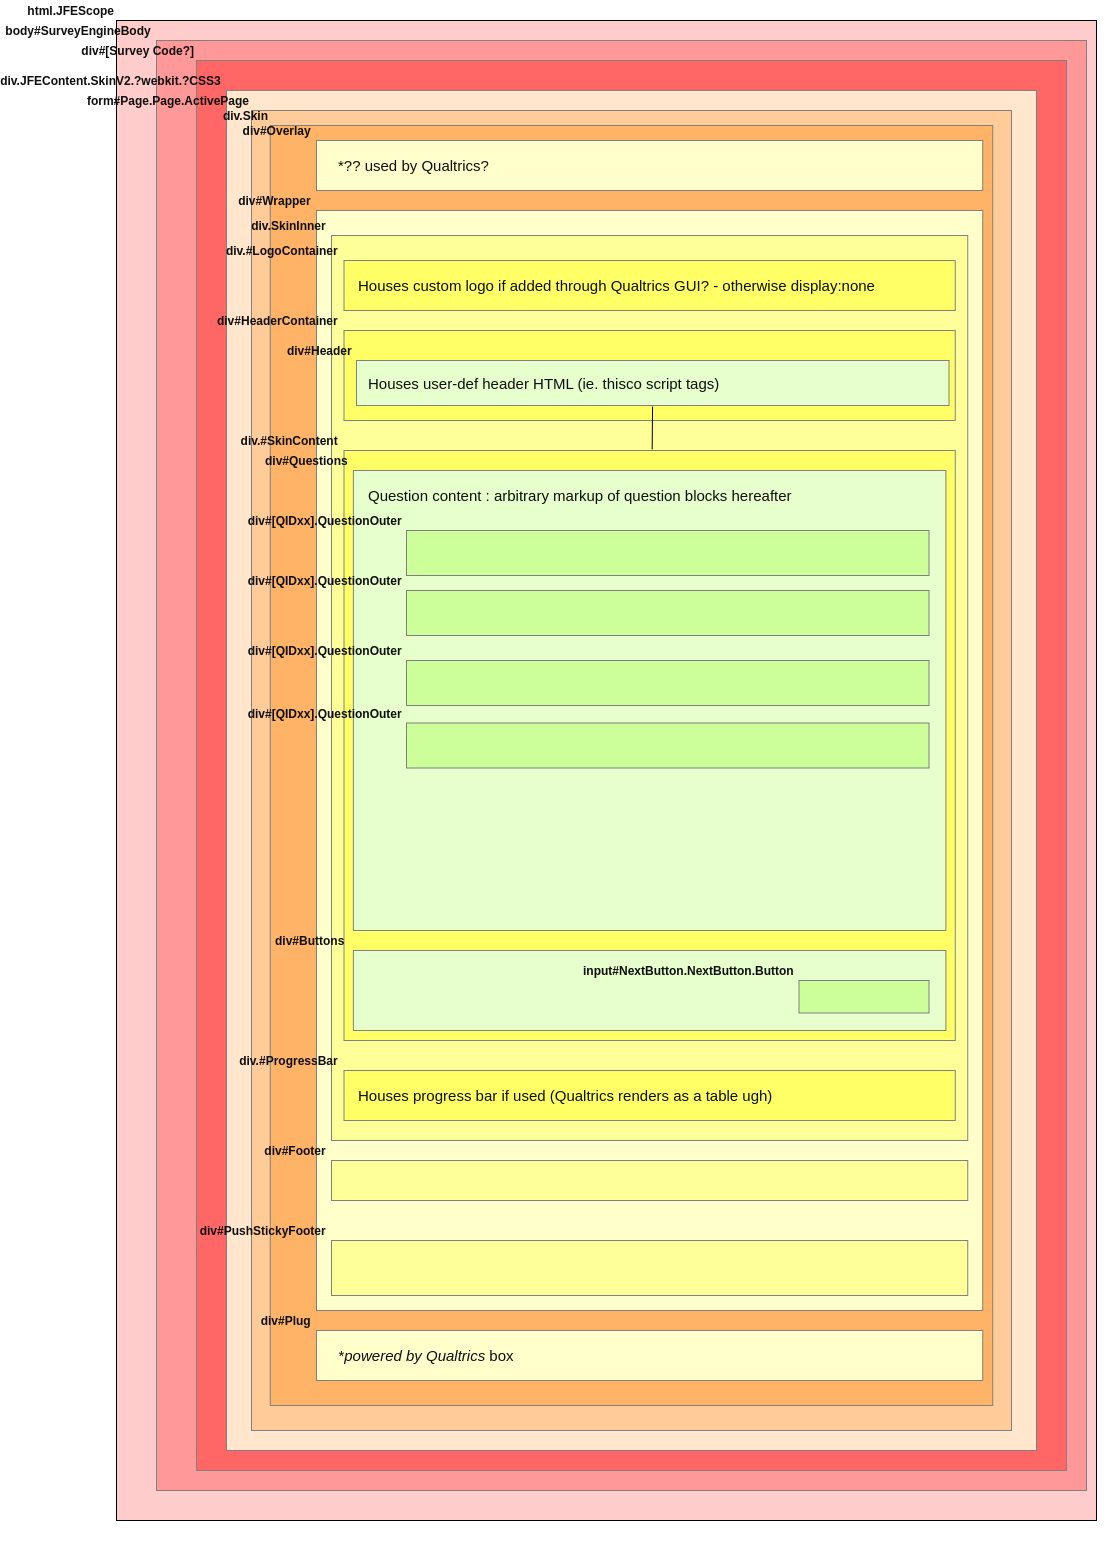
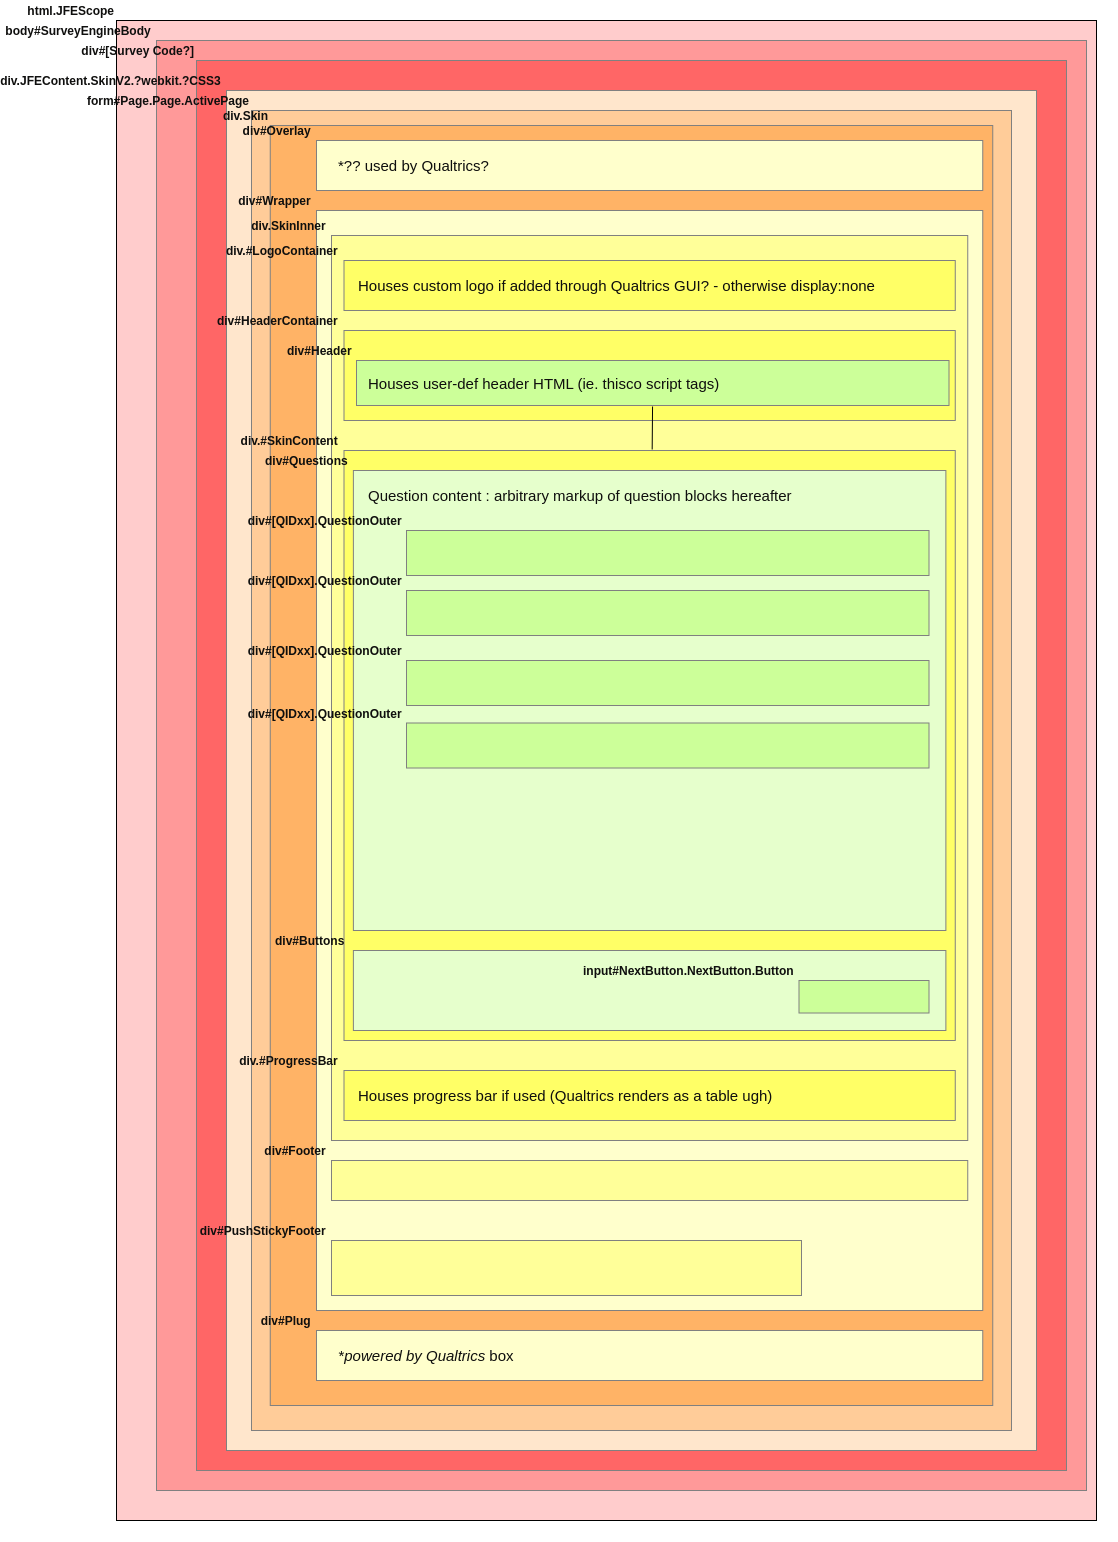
  <mxCell id="0" />
  <mxCell id="1" parent="0" />
  <mxCell id="2" value="&lt;b&gt;html.JFEScope&lt;/b&gt;" style="whiteSpace=wrap;html=1;fontColor=#0F0F0E;fillColor=#FFCCCC;labelPosition=left;verticalLabelPosition=top;align=right;verticalAlign=bottom;" vertex="1" parent="1"><mxGeometry x="20" y="20" width="980" height="1500" as="geometry" /></mxCell>
  <mxCell id="3" value="&lt;b&gt;body#SurveyEngineBody&amp;nbsp;&lt;/b&gt;" style="whiteSpace=wrap;html=1;fontColor=#0F0F0E;fillColor=#FF9999;labelPosition=left;verticalLabelPosition=top;align=right;verticalAlign=bottom;perimeterSpacing=1;strokeColor=#808080;" vertex="1" parent="1"><mxGeometry x="60" y="40" width="930" height="1450" as="geometry" /></mxCell>
  <mxCell id="4" value="&lt;b&gt;div#[Survey Code?]&lt;/b&gt;" style="whiteSpace=wrap;html=1;fontColor=#0F0F0E;fillColor=#FF6666;labelPosition=left;verticalLabelPosition=top;align=right;verticalAlign=bottom;perimeterSpacing=1;strokeColor=#808080;" vertex="1" parent="1"><mxGeometry x="100" y="60" width="870" height="1410" as="geometry" /></mxCell>
  <mxCell id="5" value="&lt;b&gt;div.JFEContent.SkinV2.?webkit.?CSS3&amp;nbsp;&lt;/b&gt;" style="whiteSpace=wrap;html=1;fontColor=#0F0F0E;fillColor=#FFE6CC;labelPosition=left;verticalLabelPosition=top;align=right;verticalAlign=bottom;perimeterSpacing=1;strokeColor=#808080;" vertex="1" parent="1"><mxGeometry x="130" y="90" width="810" height="1360" as="geometry" /></mxCell>
  <mxCell id="6" value="&lt;b&gt;form#Page.Page.ActivePage&lt;/b&gt;" style="whiteSpace=wrap;html=1;fontColor=#0F0F0E;fillColor=#FFCC99;labelPosition=left;verticalLabelPosition=top;align=right;verticalAlign=bottom;perimeterSpacing=1;strokeColor=#808080;" vertex="1" parent="1"><mxGeometry x="155" y="110" width="760" height="1320" as="geometry" /></mxCell>
  <mxCell id="7" value="&lt;b&gt;div.Skin&lt;/b&gt;" style="whiteSpace=wrap;html=1;fontColor=#0F0F0E;fillColor=#FFB366;labelPosition=left;verticalLabelPosition=top;align=right;verticalAlign=bottom;perimeterSpacing=1;strokeColor=#808080;" vertex="1" parent="1"><mxGeometry x="173.75" y="125" width="722.5" height="1280" as="geometry" /></mxCell>
  <mxCell id="8" value="&lt;b&gt;div#Overlay&amp;nbsp;&lt;/b&gt;" style="whiteSpace=wrap;html=1;fontColor=#0F0F0E;fillColor=#FFFFCC;labelPosition=left;verticalLabelPosition=top;align=right;verticalAlign=bottom;perimeterSpacing=1;strokeColor=#808080;" vertex="1" parent="1"><mxGeometry x="220" y="140" width="666.25" height="50" as="geometry" /></mxCell>
  <mxCell id="9" value="&lt;b&gt;div#Wrapper&amp;nbsp;&lt;/b&gt;" style="whiteSpace=wrap;html=1;fontColor=#0F0F0E;fillColor=#FFFFCC;labelPosition=left;verticalLabelPosition=top;align=right;verticalAlign=bottom;perimeterSpacing=1;strokeColor=#808080;" vertex="1" parent="1"><mxGeometry x="220" y="210" width="666.25" height="1100" as="geometry" /></mxCell>
  <mxCell id="10" value="&lt;b&gt;div#Plug&amp;nbsp;&lt;/b&gt;" style="whiteSpace=wrap;html=1;fontColor=#0F0F0E;fillColor=#FFFFCC;labelPosition=left;verticalLabelPosition=top;align=right;verticalAlign=bottom;perimeterSpacing=1;strokeColor=#808080;" vertex="1" parent="1"><mxGeometry x="220" y="1330" width="666.25" height="50" as="geometry" /></mxCell>
  <mxCell id="11" value="*&lt;i&gt;powered by Qualtrics&lt;/i&gt; box" style="text;html=1;strokeColor=none;fillColor=none;align=center;verticalAlign=middle;whiteSpace=wrap;rounded=0;fontSize=15;fontColor=#0F0F0E;" vertex="1" parent="1"><mxGeometry x="150" y="1340" width="360" height="30" as="geometry" /></mxCell>
  <mxCell id="12" value="*?? used by Qualtrics?" style="text;html=1;strokeColor=none;fillColor=none;align=left;verticalAlign=middle;whiteSpace=wrap;rounded=0;fontSize=15;fontColor=#0F0F0E;" vertex="1" parent="1"><mxGeometry x="240" y="150" width="360" height="30" as="geometry" /></mxCell>
  <mxCell id="13" value="&lt;b&gt;div.SkinInner&amp;nbsp;&lt;/b&gt;" style="whiteSpace=wrap;html=1;fontColor=#0F0F0E;fillColor=#FFFF99;labelPosition=left;verticalLabelPosition=top;align=right;verticalAlign=bottom;perimeterSpacing=1;strokeColor=#808080;" vertex="1" parent="1"><mxGeometry x="235" y="235" width="636.25" height="905" as="geometry" /></mxCell>
  <mxCell id="14" value="&lt;b&gt;div#Footer&amp;nbsp;&lt;/b&gt;" style="whiteSpace=wrap;html=1;fontColor=#0F0F0E;fillColor=#FFFF99;labelPosition=left;verticalLabelPosition=top;align=right;verticalAlign=bottom;perimeterSpacing=1;strokeColor=#808080;" vertex="1" parent="1"><mxGeometry x="235" y="1160" width="636.25" height="40" as="geometry" /></mxCell>
- <mxCell id="15" value="&lt;b&gt;div#PushStickyFooter&amp;nbsp;&lt;/b&gt;" style="whiteSpace=wrap;html=1;fontColor=#0F0F0E;fillColor=#FFFF99;labelPosition=left;verticalLabelPosition=top;align=right;verticalAlign=bottom;perimeterSpacing=1;strokeColor=#808080;" vertex="1" parent="1"><mxGeometry x="235" y="1240" width="636.25" height="55" as="geometry" /></mxCell>
+ <mxCell id="15" value="&lt;b&gt;div#PushStickyFooter&amp;nbsp;&lt;/b&gt;" style="whiteSpace=wrap;html=1;fontColor=#0F0F0E;fillColor=#FFFF99;labelPosition=left;verticalLabelPosition=top;align=right;verticalAlign=bottom;perimeterSpacing=1;strokeColor=#808080;" vertex="1" parent="1"><mxGeometry x="235" y="1240" width="470" height="55" as="geometry" /></mxCell>
  <mxCell id="16" value="&lt;b&gt;div.#LogoContainer&amp;nbsp;&lt;/b&gt;" style="whiteSpace=wrap;html=1;fontColor=#0F0F0E;fillColor=#FFFF66;labelPosition=left;verticalLabelPosition=top;align=right;verticalAlign=bottom;perimeterSpacing=1;strokeColor=#808080;" vertex="1" parent="1"><mxGeometry x="247.5" y="260" width="611.25" height="50" as="geometry" /></mxCell>
  <mxCell id="17" value="&lt;b&gt;div#HeaderContainer&amp;nbsp;&lt;/b&gt;" style="whiteSpace=wrap;html=1;fontColor=#0F0F0E;fillColor=#FFFF66;labelPosition=left;verticalLabelPosition=top;align=right;verticalAlign=bottom;perimeterSpacing=1;strokeColor=#808080;" vertex="1" parent="1"><mxGeometry x="247.5" y="330" width="611.25" height="90" as="geometry" /></mxCell>
  <mxCell id="18" value="&lt;b&gt;div.#SkinContent&amp;nbsp;&lt;/b&gt;" style="whiteSpace=wrap;html=1;fontColor=#0F0F0E;fillColor=#FFFF66;labelPosition=left;verticalLabelPosition=top;align=right;verticalAlign=bottom;perimeterSpacing=1;strokeColor=#808080;" vertex="1" parent="1"><mxGeometry x="247.5" y="450" width="611.25" height="590" as="geometry" /></mxCell>
  <mxCell id="19" value="&lt;b&gt;div.#ProgressBar&amp;nbsp;&lt;/b&gt;" style="whiteSpace=wrap;html=1;fontColor=#0F0F0E;fillColor=#FFFF66;labelPosition=left;verticalLabelPosition=top;align=right;verticalAlign=bottom;perimeterSpacing=1;strokeColor=#808080;" vertex="1" parent="1"><mxGeometry x="247.5" y="1070" width="611.25" height="50" as="geometry" /></mxCell>
  <mxCell id="20" value="Houses progress bar if used (Qualtrics renders as a table ugh)" style="text;html=1;strokeColor=none;fillColor=none;align=left;verticalAlign=middle;whiteSpace=wrap;rounded=0;fontSize=15;fontColor=#0F0F0E;" vertex="1" parent="1"><mxGeometry x="260" y="1080" width="510" height="30" as="geometry" /></mxCell>
  <mxCell id="21" value="Houses custom logo if added through Qualtrics GUI? - otherwise display:none" style="text;html=1;strokeColor=none;fillColor=none;align=left;verticalAlign=middle;whiteSpace=wrap;rounded=0;fontSize=15;fontColor=#0F0F0E;" vertex="1" parent="1"><mxGeometry x="260" y="270" width="550" height="30" as="geometry" /></mxCell>
  <mxCell id="22" value="" style="edgeStyle=none;html=1;fontSize=15;fontColor=#0F0F0E;endArrow=none;" edge="1" parent="1" source="23" target="18"><mxGeometry relative="1" as="geometry" /></mxCell>
- <mxCell id="23" value="&lt;b&gt;div#Header&amp;nbsp;&lt;/b&gt;" style="whiteSpace=wrap;html=1;fontColor=#0F0F0E;fillColor=#E6FFCC;labelPosition=left;verticalLabelPosition=top;align=right;verticalAlign=bottom;perimeterSpacing=1;strokeColor=#808080;" vertex="1" parent="1"><mxGeometry x="260" y="360" width="592.5" height="45" as="geometry" /></mxCell>
+ <mxCell id="23" value="&lt;b&gt;div#Header&amp;nbsp;&lt;/b&gt;" style="whiteSpace=wrap;html=1;fontColor=#0F0F0E;fillColor=#ccff99;labelPosition=left;verticalLabelPosition=top;align=right;verticalAlign=bottom;perimeterSpacing=1;strokeColor=#808080;" vertex="1" parent="1"><mxGeometry x="260" y="360" width="592.5" height="45" as="geometry" /></mxCell>
  <mxCell id="24" value="Houses user-def header HTML (ie. thisco script tags)" style="text;html=1;strokeColor=none;fillColor=none;align=left;verticalAlign=middle;whiteSpace=wrap;rounded=0;fontSize=15;fontColor=#0F0F0E;" vertex="1" parent="1"><mxGeometry x="270" y="367.5" width="490" height="30" as="geometry" /></mxCell>
  <mxCell id="25" value="&lt;b&gt;div#Questions&amp;nbsp;&lt;/b&gt;" style="whiteSpace=wrap;html=1;fontColor=#0F0F0E;fillColor=#E6FFCC;labelPosition=left;verticalLabelPosition=top;align=right;verticalAlign=bottom;perimeterSpacing=1;strokeColor=#808080;" vertex="1" parent="1"><mxGeometry x="256.88" y="470" width="592.5" height="460" as="geometry" /></mxCell>
  <mxCell id="26" value="&lt;b&gt;div#Buttons&amp;nbsp;&amp;nbsp;&lt;/b&gt;" style="whiteSpace=wrap;html=1;fontColor=#0F0F0E;fillColor=#E6FFCC;labelPosition=left;verticalLabelPosition=top;align=right;verticalAlign=bottom;perimeterSpacing=1;strokeColor=#808080;" vertex="1" parent="1"><mxGeometry x="256.88" y="950" width="592.5" height="80" as="geometry" /></mxCell>
  <mxCell id="27" value="Question content : arbitrary markup of question blocks hereafter" style="text;html=1;strokeColor=none;fillColor=none;align=left;verticalAlign=middle;whiteSpace=wrap;rounded=0;fontSize=15;fontColor=#0F0F0E;" vertex="1" parent="1"><mxGeometry x="270" y="480" width="470" height="30" as="geometry" /></mxCell>
  <mxCell id="28" value="&lt;b&gt;div#[QIDxx].QuestionOuter&amp;nbsp;&lt;/b&gt;" style="whiteSpace=wrap;html=1;fontColor=#0F0F0E;fillColor=#CCFF99;labelPosition=left;verticalLabelPosition=top;align=right;verticalAlign=bottom;perimeterSpacing=1;strokeColor=#808080;" vertex="1" parent="1"><mxGeometry x="310" y="530" width="522.5" height="45" as="geometry" /></mxCell>
  <mxCell id="29" value="&lt;b&gt;div#[QIDxx].QuestionOuter&amp;nbsp;&lt;/b&gt;" style="whiteSpace=wrap;html=1;fontColor=#0F0F0E;fillColor=#CCFF99;labelPosition=left;verticalLabelPosition=top;align=right;verticalAlign=bottom;perimeterSpacing=1;strokeColor=#808080;" vertex="1" parent="1"><mxGeometry x="310" y="590" width="522.5" height="45" as="geometry" /></mxCell>
  <mxCell id="30" value="&lt;b&gt;div#[QIDxx].QuestionOuter&amp;nbsp;&lt;/b&gt;" style="whiteSpace=wrap;html=1;fontColor=#0F0F0E;fillColor=#CCFF99;labelPosition=left;verticalLabelPosition=top;align=right;verticalAlign=bottom;perimeterSpacing=1;strokeColor=#808080;" vertex="1" parent="1"><mxGeometry x="310" y="660" width="522.5" height="45" as="geometry" /></mxCell>
  <mxCell id="31" value="&lt;b&gt;div#[QIDxx].QuestionOuter&amp;nbsp;&lt;/b&gt;" style="whiteSpace=wrap;html=1;fontColor=#0F0F0E;fillColor=#CCFF99;labelPosition=left;verticalLabelPosition=top;align=right;verticalAlign=bottom;perimeterSpacing=1;strokeColor=#808080;" vertex="1" parent="1"><mxGeometry x="310" y="722.5" width="522.5" height="45" as="geometry" /></mxCell>
  <mxCell id="32" value="&lt;b&gt;input#NextButton.NextButton.Button&amp;nbsp;&lt;/b&gt;" style="whiteSpace=wrap;html=1;fontColor=#0F0F0E;fillColor=#CCFF99;labelPosition=left;verticalLabelPosition=top;align=right;verticalAlign=bottom;perimeterSpacing=1;strokeColor=#808080;" vertex="1" parent="1"><mxGeometry x="702.5" y="980" width="130" height="32.5" as="geometry" /></mxCell>
